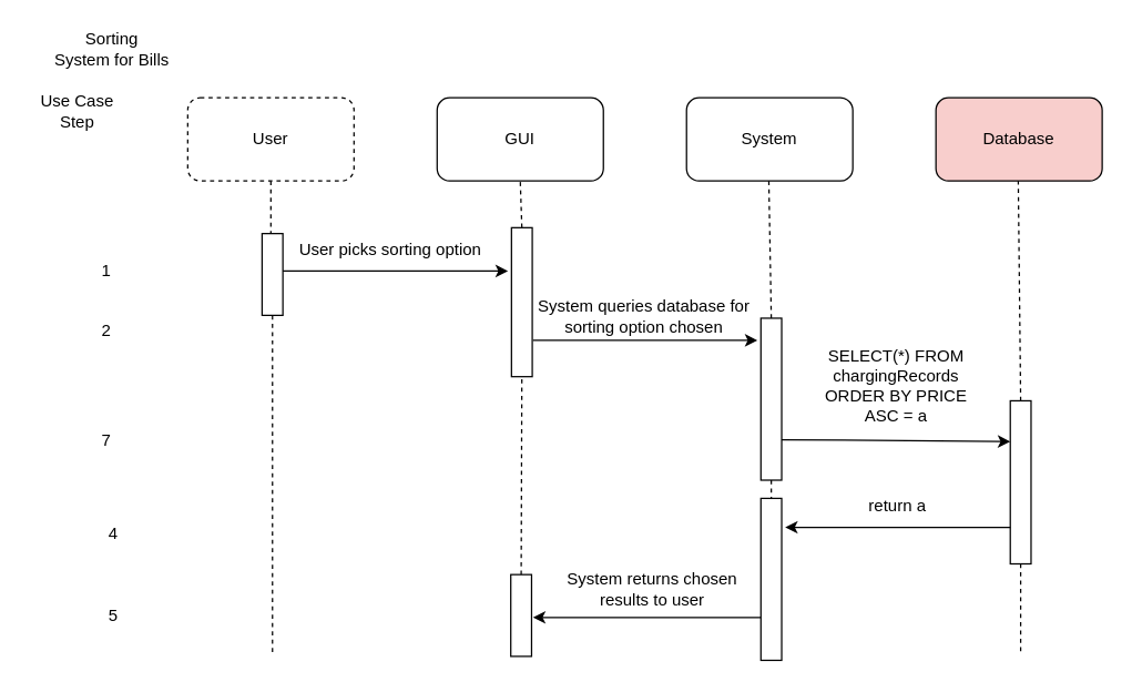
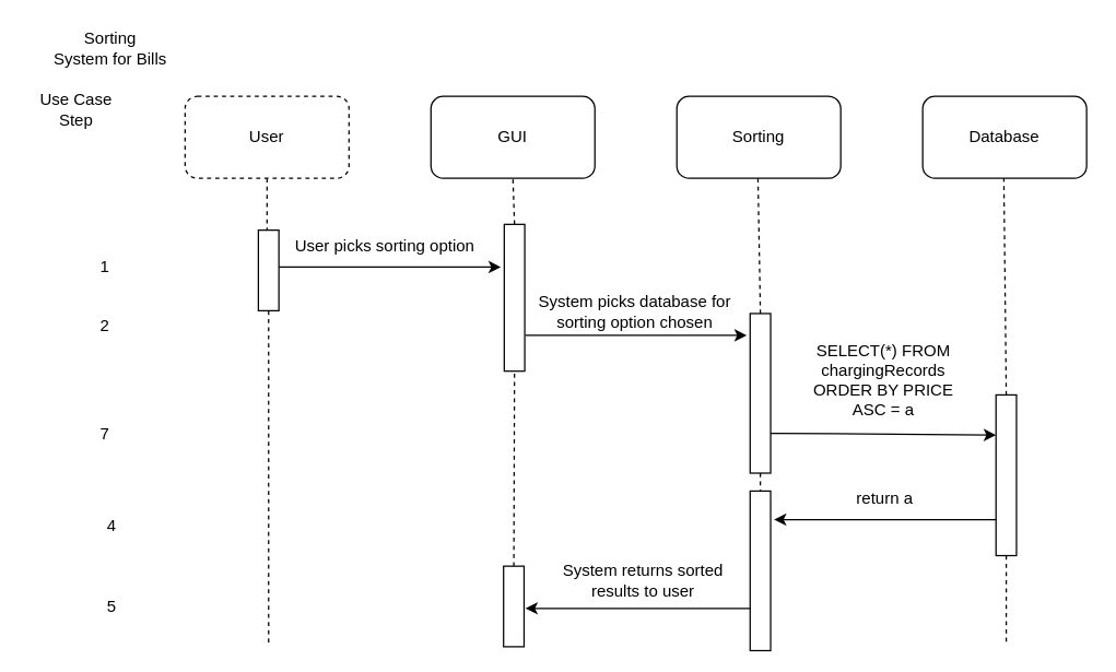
  <mxCell id="0" />
  <mxCell id="1" parent="0" />
  <mxCell id="2" value="User" style="rounded=1;whiteSpace=wrap;html=1;dashed=1;" parent="1" vertex="1"><mxGeometry x="135" y="70" width="120" height="60" as="geometry" /></mxCell>
  <mxCell id="3" value="GUI" style="rounded=1;whiteSpace=wrap;html=1;" parent="1" vertex="1"><mxGeometry x="315" y="70" width="120" height="60" as="geometry" /></mxCell>
- <mxCell id="4" value="System" style="rounded=1;whiteSpace=wrap;html=1;" parent="1" vertex="1"><mxGeometry x="495" y="70" width="120" height="60" as="geometry" /></mxCell>
- <mxCell id="5" value="Database" style="rounded=1;whiteSpace=wrap;html=1;fillColor=#f8cecc;" parent="1" vertex="1"><mxGeometry x="675" y="70" width="120" height="60" as="geometry" /></mxCell>
+ <mxCell id="4" value="Sorting" style="rounded=1;whiteSpace=wrap;html=1;" parent="1" vertex="1"><mxGeometry x="495" y="70" width="120" height="60" as="geometry" /></mxCell>
+ <mxCell id="5" value="Database" style="rounded=1;whiteSpace=wrap;html=1;" parent="1" vertex="1"><mxGeometry x="675" y="70" width="120" height="60" as="geometry" /></mxCell>
  <mxCell id="6" value="" style="rounded=0;whiteSpace=wrap;html=1;rotation=-90;" parent="1" vertex="1"><mxGeometry x="322.41" y="210" width="107.5" height="15" as="geometry" /></mxCell>
  <mxCell id="7" value="" style="endArrow=none;dashed=1;html=1;entryX=0.5;entryY=1;entryDx=0;entryDy=0;exitX=1;exitY=0.5;exitDx=0;exitDy=0;" parent="1" target="2" edge="1"><mxGeometry width="50" height="50" relative="1" as="geometry"><mxPoint x="195" y="205" as="sourcePoint" /><mxPoint x="485" y="370" as="targetPoint" /></mxGeometry></mxCell>
  <mxCell id="8" value="" style="endArrow=none;dashed=1;html=1;entryX=0;entryY=0.5;entryDx=0;entryDy=0;" parent="1" edge="1"><mxGeometry width="50" height="50" relative="1" as="geometry"><mxPoint x="196.16" y="470" as="sourcePoint" /><mxPoint x="196.16" y="225" as="targetPoint" /></mxGeometry></mxCell>
  <mxCell id="9" value="" style="endArrow=classic;html=1;exitX=0.5;exitY=1;exitDx=0;exitDy=0;" parent="1" edge="1"><mxGeometry width="50" height="50" relative="1" as="geometry"><mxPoint x="201.16" y="195" as="sourcePoint" /><mxPoint x="366.16" y="195" as="targetPoint" /></mxGeometry></mxCell>
  <mxCell id="10" value="User picks sorting option" style="text;html=1;align=center;verticalAlign=middle;resizable=0;points=[];autosize=1;" parent="1" vertex="1"><mxGeometry x="206.16" y="170" width="150" height="20" as="geometry" /></mxCell>
  <mxCell id="11" value="" style="rounded=0;whiteSpace=wrap;html=1;rotation=-90;" parent="1" vertex="1"><mxGeometry x="497.73" y="280" width="116.87" height="15" as="geometry" /></mxCell>
  <mxCell id="12" value="" style="endArrow=classic;html=1;" parent="1" edge="1"><mxGeometry width="50" height="50" relative="1" as="geometry"><mxPoint x="384.16" y="245" as="sourcePoint" /><mxPoint x="546.16" y="245" as="targetPoint" /></mxGeometry></mxCell>
  <mxCell id="13" value="" style="endArrow=none;dashed=1;html=1;exitX=1;exitY=0.5;exitDx=0;exitDy=0;" parent="1" source="6" edge="1"><mxGeometry width="50" height="50" relative="1" as="geometry"><mxPoint x="355" y="180" as="sourcePoint" /><mxPoint x="375" y="130" as="targetPoint" /></mxGeometry></mxCell>
  <mxCell id="14" value="" style="endArrow=none;dashed=1;html=1;entryX=0;entryY=0.5;entryDx=0;entryDy=0;exitX=1;exitY=0.5;exitDx=0;exitDy=0;" parent="1" source="35" edge="1" target="6"><mxGeometry width="50" height="50" relative="1" as="geometry"><mxPoint x="376.16" y="410" as="sourcePoint" /><mxPoint x="374.16" y="290" as="targetPoint" /></mxGeometry></mxCell>
  <mxCell id="15" value="" style="endArrow=none;dashed=1;html=1;entryX=0.5;entryY=1;entryDx=0;entryDy=0;exitX=1;exitY=0.5;exitDx=0;exitDy=0;" parent="1" source="11" edge="1"><mxGeometry width="50" height="50" relative="1" as="geometry"><mxPoint x="554" y="280" as="sourcePoint" /><mxPoint x="554.41" y="130" as="targetPoint" /></mxGeometry></mxCell>
  <mxCell id="16" value="" style="rounded=0;whiteSpace=wrap;html=1;rotation=-90;" parent="1" vertex="1"><mxGeometry x="677.32" y="340" width="117.68" height="15" as="geometry" /></mxCell>
  <mxCell id="17" value="" style="endArrow=none;dashed=1;html=1;entryX=0.5;entryY=1;entryDx=0;entryDy=0;exitX=1;exitY=0.5;exitDx=0;exitDy=0;" parent="1" source="16" edge="1"><mxGeometry width="50" height="50" relative="1" as="geometry"><mxPoint x="735" y="283.75" as="sourcePoint" /><mxPoint x="734.41" y="130" as="targetPoint" /></mxGeometry></mxCell>
  <mxCell id="18" value="" style="endArrow=none;dashed=1;html=1;exitX=0;exitY=0.5;exitDx=0;exitDy=0;" parent="1" edge="1" source="16"><mxGeometry width="50" height="50" relative="1" as="geometry"><mxPoint x="735.16" y="520" as="sourcePoint" /><mxPoint x="736.16" y="470" as="targetPoint" /></mxGeometry></mxCell>
- <mxCell id="19" value="System returns chosen&lt;br&gt;results to user" style="text;html=1;align=center;verticalAlign=middle;resizable=0;points=[];autosize=1;" parent="1" vertex="1"><mxGeometry x="405.16" y="410" width="130" height="30" as="geometry" /></mxCell>
+ <mxCell id="19" value="System returns sorted&lt;br&gt;results to user" style="text;html=1;align=center;verticalAlign=middle;resizable=0;points=[];autosize=1;" parent="1" vertex="1"><mxGeometry x="405.16" y="410" width="130" height="30" as="geometry" /></mxCell>
  <mxCell id="20" value="" style="endArrow=classic;html=1;exitX=0.25;exitY=1;exitDx=0;exitDy=0;entryX=0.75;entryY=0;entryDx=0;entryDy=0;" parent="1" target="16" edge="1" source="11"><mxGeometry width="50" height="50" relative="1" as="geometry"><mxPoint x="576.16" y="340" as="sourcePoint" /><mxPoint x="716.16" y="321" as="targetPoint" /></mxGeometry></mxCell>
  <mxCell id="21" value="SELECT(*) FROM&lt;br&gt;chargingRecords&lt;br&gt;ORDER BY PRICE&lt;br&gt;ASC = a" style="text;html=1;align=center;verticalAlign=middle;resizable=0;points=[];autosize=1;" parent="1" vertex="1"><mxGeometry x="586.16" y="248" width="120" height="60" as="geometry" /></mxCell>
  <mxCell id="22" value="" style="endArrow=none;dashed=1;html=1;exitX=0;exitY=0.5;exitDx=0;exitDy=0;entryX=1;entryY=0.5;entryDx=0;entryDy=0;" parent="1" target="34" edge="1" source="11"><mxGeometry width="50" height="50" relative="1" as="geometry"><mxPoint x="555.16" y="380" as="sourcePoint" /><mxPoint x="556.164" y="360.71" as="targetPoint" /></mxGeometry></mxCell>
  <mxCell id="23" value="" style="endArrow=classic;html=1;exitX=0.224;exitY=0;exitDx=0;exitDy=0;exitPerimeter=0;" parent="1" edge="1" source="16"><mxGeometry width="50" height="50" relative="1" as="geometry"><mxPoint x="726.16" y="380" as="sourcePoint" /><mxPoint x="566.16" y="380" as="targetPoint" /></mxGeometry></mxCell>
  <mxCell id="24" value="" style="endArrow=classic;html=1;" parent="1" edge="1"><mxGeometry width="50" height="50" relative="1" as="geometry"><mxPoint x="549.16" y="445" as="sourcePoint" /><mxPoint x="384.16" y="445" as="targetPoint" /></mxGeometry></mxCell>
  <mxCell id="25" value="return a" style="text;html=1;align=center;verticalAlign=middle;resizable=0;points=[];autosize=1;" parent="1" vertex="1"><mxGeometry x="617.32" y="355" width="60" height="20" as="geometry" /></mxCell>
  <mxCell id="26" value="Use Case&lt;br&gt;Step" style="text;html=1;align=center;verticalAlign=middle;resizable=0;points=[];autosize=1;" parent="1" vertex="1"><mxGeometry x="20" y="65" width="70" height="30" as="geometry" /></mxCell>
  <mxCell id="27" value="1" style="text;html=1;align=center;verticalAlign=middle;resizable=0;points=[];autosize=1;" parent="1" vertex="1"><mxGeometry x="66.16" y="185" width="20" height="20" as="geometry" /></mxCell>
  <mxCell id="28" value="2" style="text;html=1;align=center;verticalAlign=middle;resizable=0;points=[];autosize=1;" parent="1" vertex="1"><mxGeometry x="66.16" y="228" width="20" height="20" as="geometry" /></mxCell>
  <mxCell id="29" value="7" style="text;html=1;align=center;verticalAlign=middle;resizable=0;points=[];autosize=1;" parent="1" vertex="1"><mxGeometry x="66.16" y="308" width="20" height="20" as="geometry" /></mxCell>
  <mxCell id="30" value="4" style="text;html=1;align=center;verticalAlign=middle;resizable=0;points=[];autosize=1;" parent="1" vertex="1"><mxGeometry x="71.16" y="375" width="20" height="20" as="geometry" /></mxCell>
  <mxCell id="31" value="5" style="text;html=1;align=center;verticalAlign=middle;resizable=0;points=[];autosize=1;" parent="1" vertex="1"><mxGeometry x="71.16" y="433.57" width="20" height="20" as="geometry" /></mxCell>
  <mxCell id="32" value="Sorting&lt;br&gt;System for Bills" style="text;html=1;align=center;verticalAlign=middle;resizable=0;points=[];autosize=1;" parent="1" vertex="1"><mxGeometry x="30" y="20" width="100" height="30" as="geometry" /></mxCell>
- <mxCell id="33" value="System queries database for &lt;br&gt;sorting option chosen" style="text;html=1;align=center;verticalAlign=middle;resizable=0;points=[];autosize=1;" parent="1" vertex="1"><mxGeometry x="379.16" y="213" width="170" height="30" as="geometry" /></mxCell>
+ <mxCell id="33" value="System picks database for &lt;br&gt;sorting option chosen" style="text;html=1;align=center;verticalAlign=middle;resizable=0;points=[];autosize=1;" parent="1" vertex="1"><mxGeometry x="379.16" y="213" width="170" height="30" as="geometry" /></mxCell>
  <mxCell id="34" value="" style="rounded=0;whiteSpace=wrap;html=1;rotation=-90;" vertex="1" parent="1"><mxGeometry x="497.73" y="410" width="116.87" height="15" as="geometry" /></mxCell>
  <mxCell id="35" value="" style="rounded=0;whiteSpace=wrap;html=1;rotation=-90;" vertex="1" parent="1"><mxGeometry x="346.16" y="436.07" width="59" height="15" as="geometry" /></mxCell>
  <mxCell id="36" value="" style="rounded=0;whiteSpace=wrap;html=1;rotation=-90;" vertex="1" parent="1"><mxGeometry x="166.66" y="190" width="59" height="15" as="geometry" /></mxCell>
